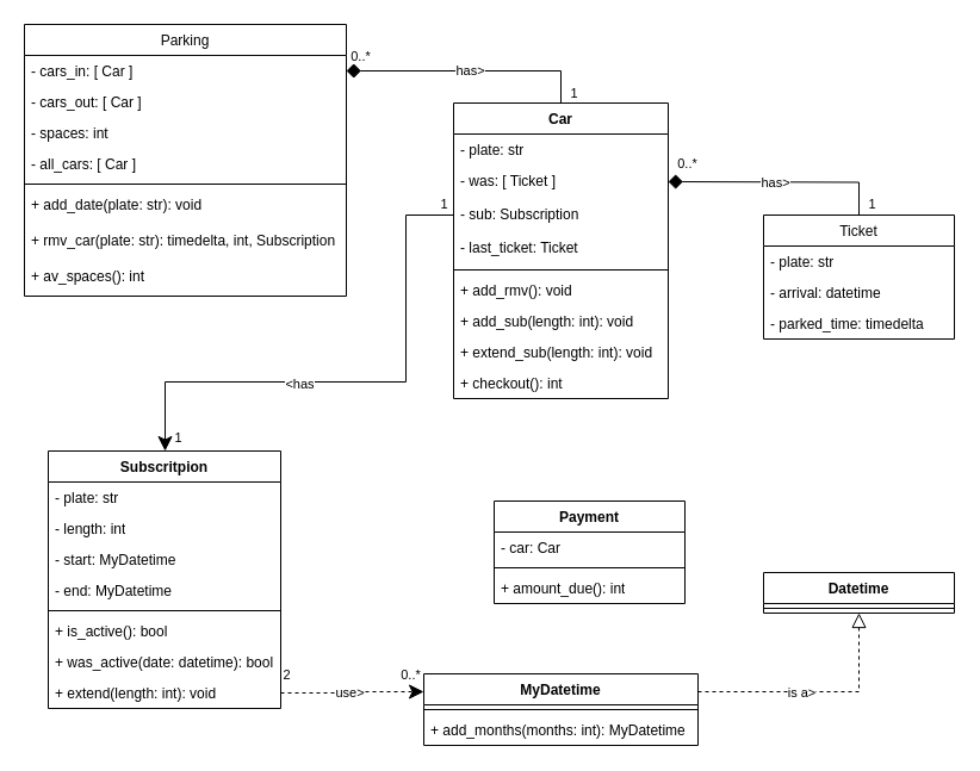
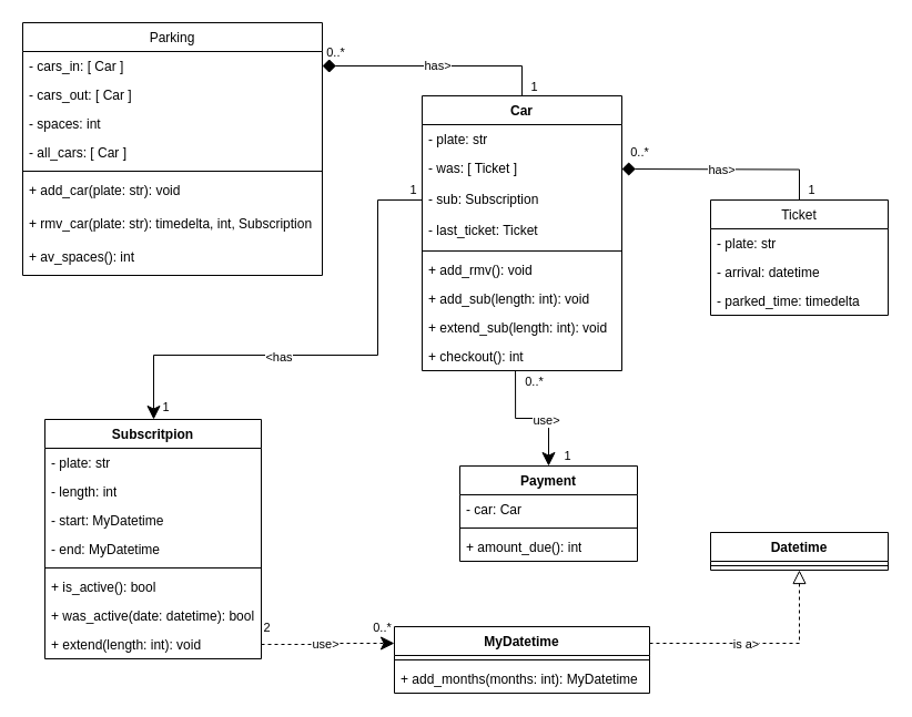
  <mxCell id="0" />
  <mxCell id="1" parent="0" />
  <mxCell id="2" value="Parking" style="swimlane;fontStyle=0;align=center;verticalAlign=top;childLayout=stackLayout;horizontal=1;startSize=26;horizontalStack=0;resizeParent=1;resizeLast=0;collapsible=1;marginBottom=0;rounded=0;shadow=0;strokeWidth=1;" parent="1" vertex="1"><mxGeometry x="20" y="20" width="270" height="228" as="geometry"><mxRectangle x="230" y="140" width="160" height="26" as="alternateBounds" /></mxGeometry></mxCell>
  <mxCell id="3" value="- cars_in: [ Car ]" style="text;align=left;verticalAlign=top;spacingLeft=4;spacingRight=4;overflow=hidden;rotatable=0;points=[[0,0.5],[1,0.5]];portConstraint=eastwest;" parent="2" vertex="1"><mxGeometry y="26" width="270" height="26" as="geometry" /></mxCell>
  <mxCell id="4" value="- cars_out: [ Car ]" style="text;align=left;verticalAlign=top;spacingLeft=4;spacingRight=4;overflow=hidden;rotatable=0;points=[[0,0.5],[1,0.5]];portConstraint=eastwest;" parent="2" vertex="1"><mxGeometry y="52" width="270" height="26" as="geometry" /></mxCell>
  <mxCell id="5" value="- spaces: int" style="text;align=left;verticalAlign=top;spacingLeft=4;spacingRight=4;overflow=hidden;rotatable=0;points=[[0,0.5],[1,0.5]];portConstraint=eastwest;" parent="2" vertex="1"><mxGeometry y="78" width="270" height="26" as="geometry" /></mxCell>
  <mxCell id="6" value="- all_cars: [ Car ]" style="text;align=left;verticalAlign=top;spacingLeft=4;spacingRight=4;overflow=hidden;rotatable=0;points=[[0,0.5],[1,0.5]];portConstraint=eastwest;" parent="2" vertex="1"><mxGeometry y="104" width="270" height="26" as="geometry" /></mxCell>
  <mxCell id="7" value="" style="line;html=1;strokeWidth=1;align=left;verticalAlign=middle;spacingTop=-1;spacingLeft=3;spacingRight=3;rotatable=0;labelPosition=right;points=[];portConstraint=eastwest;" parent="2" vertex="1"><mxGeometry y="130" width="270" height="8" as="geometry" /></mxCell>
- <mxCell id="8" value="+ add_date(plate: str): void" style="text;align=left;verticalAlign=top;spacingLeft=4;spacingRight=4;overflow=hidden;rotatable=0;points=[[0,0.5],[1,0.5]];portConstraint=eastwest;" parent="2" vertex="1"><mxGeometry y="138" width="270" height="30" as="geometry" /></mxCell>
+ <mxCell id="8" value="+ add_car(plate: str): void" style="text;align=left;verticalAlign=top;spacingLeft=4;spacingRight=4;overflow=hidden;rotatable=0;points=[[0,0.5],[1,0.5]];portConstraint=eastwest;" parent="2" vertex="1"><mxGeometry y="138" width="270" height="30" as="geometry" /></mxCell>
  <mxCell id="9" value="+ rmv_car(plate: str): timedelta, int, Subscription" style="text;align=left;verticalAlign=top;spacingLeft=4;spacingRight=4;overflow=hidden;rotatable=0;points=[[0,0.5],[1,0.5]];portConstraint=eastwest;" parent="2" vertex="1"><mxGeometry y="168" width="270" height="30" as="geometry" /></mxCell>
  <mxCell id="10" value="+ av_spaces(): int" style="text;align=left;verticalAlign=top;spacingLeft=4;spacingRight=4;overflow=hidden;rotatable=0;points=[[0,0.5],[1,0.5]];portConstraint=eastwest;" parent="2" vertex="1"><mxGeometry y="198" width="270" height="30" as="geometry" /></mxCell>
  <mxCell id="11" value="Ticket" style="swimlane;fontStyle=0;align=center;verticalAlign=top;childLayout=stackLayout;horizontal=1;startSize=26;horizontalStack=0;resizeParent=1;resizeLast=0;collapsible=1;marginBottom=0;rounded=0;shadow=0;strokeWidth=1;" parent="1" vertex="1"><mxGeometry x="640" y="180" width="160" height="104" as="geometry"><mxRectangle x="230" y="140" width="160" height="26" as="alternateBounds" /></mxGeometry></mxCell>
  <mxCell id="12" value="- plate: str" style="text;align=left;verticalAlign=top;spacingLeft=4;spacingRight=4;overflow=hidden;rotatable=0;points=[[0,0.5],[1,0.5]];portConstraint=eastwest;" parent="11" vertex="1"><mxGeometry y="26" width="160" height="26" as="geometry" /></mxCell>
  <mxCell id="13" value="- arrival: datetime" style="text;align=left;verticalAlign=top;spacingLeft=4;spacingRight=4;overflow=hidden;rotatable=0;points=[[0,0.5],[1,0.5]];portConstraint=eastwest;" parent="11" vertex="1"><mxGeometry y="52" width="160" height="26" as="geometry" /></mxCell>
  <mxCell id="14" value="- parked_time: timedelta" style="text;align=left;verticalAlign=top;spacingLeft=4;spacingRight=4;overflow=hidden;rotatable=0;points=[[0,0.5],[1,0.5]];portConstraint=eastwest;" parent="11" vertex="1"><mxGeometry y="78" width="160" height="26" as="geometry" /></mxCell>
  <mxCell id="15" value="has&amp;gt;" style="edgeStyle=orthogonalEdgeStyle;rounded=0;orthogonalLoop=1;jettySize=auto;html=1;exitX=1;exitY=0.5;exitDx=0;exitDy=0;startArrow=diamond;startFill=1;endArrow=none;endFill=0;entryX=0.5;entryY=0;entryDx=0;entryDy=0;startSize=10;" parent="1" source="3" target="18" edge="1"><mxGeometry relative="1" as="geometry"><mxPoint x="250" y="99" as="sourcePoint" /><mxPoint x="370" y="99" as="targetPoint" /></mxGeometry></mxCell>
  <mxCell id="16" value="0..*" style="edgeLabel;html=1;align=center;verticalAlign=middle;resizable=0;points=[];" parent="15" vertex="1" connectable="0"><mxGeometry x="-0.89" relative="1" as="geometry"><mxPoint y="-13" as="offset" /></mxGeometry></mxCell>
  <mxCell id="17" value="1" style="edgeLabel;html=1;align=center;verticalAlign=middle;resizable=0;points=[];" parent="15" vertex="1" connectable="0"><mxGeometry x="0.912" y="-2" relative="1" as="geometry"><mxPoint x="12" as="offset" /></mxGeometry></mxCell>
  <mxCell id="18" value="Car" style="swimlane;fontStyle=1;align=center;verticalAlign=top;childLayout=stackLayout;horizontal=1;startSize=26;horizontalStack=0;resizeParent=1;resizeParentMax=0;resizeLast=0;collapsible=1;marginBottom=0;whiteSpace=wrap;html=1;" parent="1" vertex="1"><mxGeometry x="380" y="86" width="180" height="248" as="geometry"><mxRectangle x="370" y="310" width="60" height="30" as="alternateBounds" /></mxGeometry></mxCell>
  <mxCell id="19" value="- plate: str" style="text;strokeColor=none;fillColor=none;align=left;verticalAlign=top;spacingLeft=4;spacingRight=4;overflow=hidden;rotatable=0;points=[[0,0.5],[1,0.5]];portConstraint=eastwest;whiteSpace=wrap;html=1;" parent="18" vertex="1"><mxGeometry y="26" width="180" height="26" as="geometry" /></mxCell>
  <mxCell id="20" value="- was: [ Ticket ]" style="text;strokeColor=none;fillColor=none;align=left;verticalAlign=top;spacingLeft=4;spacingRight=4;overflow=hidden;rotatable=0;points=[[0,0.5],[1,0.5]];portConstraint=eastwest;whiteSpace=wrap;html=1;" parent="18" vertex="1"><mxGeometry y="52" width="180" height="28" as="geometry" /></mxCell>
  <mxCell id="21" value="- sub: Subscription" style="text;strokeColor=none;fillColor=none;align=left;verticalAlign=top;spacingLeft=4;spacingRight=4;overflow=hidden;rotatable=0;points=[[0,0.5],[1,0.5]];portConstraint=eastwest;whiteSpace=wrap;html=1;" parent="18" vertex="1"><mxGeometry y="80" width="180" height="28" as="geometry" /></mxCell>
  <mxCell id="22" value="- last_ticket: Ticket" style="text;strokeColor=none;fillColor=none;align=left;verticalAlign=top;spacingLeft=4;spacingRight=4;overflow=hidden;rotatable=0;points=[[0,0.5],[1,0.5]];portConstraint=eastwest;whiteSpace=wrap;html=1;" parent="18" vertex="1"><mxGeometry y="108" width="180" height="28" as="geometry" /></mxCell>
  <mxCell id="23" value="" style="line;strokeWidth=1;fillColor=none;align=left;verticalAlign=middle;spacingTop=-1;spacingLeft=3;spacingRight=3;rotatable=0;labelPosition=right;points=[];portConstraint=eastwest;strokeColor=inherit;" parent="18" vertex="1"><mxGeometry y="136" width="180" height="8" as="geometry" /></mxCell>
  <mxCell id="24" value="+ add_rmv(): void" style="text;strokeColor=none;fillColor=none;align=left;verticalAlign=top;spacingLeft=4;spacingRight=4;overflow=hidden;rotatable=0;points=[[0,0.5],[1,0.5]];portConstraint=eastwest;whiteSpace=wrap;html=1;" parent="18" vertex="1"><mxGeometry y="144" width="180" height="26" as="geometry" /></mxCell>
  <mxCell id="25" value="+ add_sub(length: int): void" style="text;strokeColor=none;fillColor=none;align=left;verticalAlign=top;spacingLeft=4;spacingRight=4;overflow=hidden;rotatable=0;points=[[0,0.5],[1,0.5]];portConstraint=eastwest;whiteSpace=wrap;html=1;" parent="18" vertex="1"><mxGeometry y="170" width="180" height="26" as="geometry" /></mxCell>
  <mxCell id="26" value="+ extend_sub(length: int): void" style="text;strokeColor=none;fillColor=none;align=left;verticalAlign=top;spacingLeft=4;spacingRight=4;overflow=hidden;rotatable=0;points=[[0,0.5],[1,0.5]];portConstraint=eastwest;whiteSpace=wrap;html=1;" parent="18" vertex="1"><mxGeometry y="196" width="180" height="26" as="geometry" /></mxCell>
  <mxCell id="27" value="+ checkout(): int" style="text;strokeColor=none;fillColor=none;align=left;verticalAlign=top;spacingLeft=4;spacingRight=4;overflow=hidden;rotatable=0;points=[[0,0.5],[1,0.5]];portConstraint=eastwest;whiteSpace=wrap;html=1;" parent="18" vertex="1"><mxGeometry y="222" width="180" height="26" as="geometry" /></mxCell>
  <mxCell id="28" style="edgeStyle=orthogonalEdgeStyle;rounded=0;orthogonalLoop=1;jettySize=auto;html=1;entryX=0.5;entryY=0;entryDx=0;entryDy=0;startArrow=diamond;startFill=1;endArrow=none;endFill=0;startSize=10;" parent="1" target="11" edge="1"><mxGeometry relative="1" as="geometry"><mxPoint x="560" y="152" as="sourcePoint" /></mxGeometry></mxCell>
  <mxCell id="29" value="has&amp;gt;" style="edgeLabel;html=1;align=center;verticalAlign=middle;resizable=0;points=[];" parent="28" vertex="1" connectable="0"><mxGeometry x="0.379" y="2" relative="1" as="geometry"><mxPoint x="-40" y="2" as="offset" /></mxGeometry></mxCell>
  <mxCell id="30" value="0..*" style="edgeLabel;html=1;align=center;verticalAlign=middle;resizable=0;points=[];" parent="28" vertex="1" connectable="0"><mxGeometry x="-0.838" y="2" relative="1" as="geometry"><mxPoint y="-14" as="offset" /></mxGeometry></mxCell>
  <mxCell id="31" value="1" style="edgeLabel;html=1;align=center;verticalAlign=middle;resizable=0;points=[];" parent="28" vertex="1" connectable="0"><mxGeometry x="0.896" y="1" relative="1" as="geometry"><mxPoint x="9" as="offset" /></mxGeometry></mxCell>
  <mxCell id="32" value="Subscritpion" style="swimlane;fontStyle=1;align=center;verticalAlign=top;childLayout=stackLayout;horizontal=1;startSize=26;horizontalStack=0;resizeParent=1;resizeParentMax=0;resizeLast=0;collapsible=1;marginBottom=0;whiteSpace=wrap;html=1;" parent="1" vertex="1"><mxGeometry x="40" y="378" width="195" height="216" as="geometry" /></mxCell>
  <mxCell id="33" value="- plate: str" style="text;strokeColor=none;fillColor=none;align=left;verticalAlign=top;spacingLeft=4;spacingRight=4;overflow=hidden;rotatable=0;points=[[0,0.5],[1,0.5]];portConstraint=eastwest;whiteSpace=wrap;html=1;" parent="32" vertex="1"><mxGeometry y="26" width="195" height="26" as="geometry" /></mxCell>
  <mxCell id="34" value="- length: int" style="text;strokeColor=none;fillColor=none;align=left;verticalAlign=top;spacingLeft=4;spacingRight=4;overflow=hidden;rotatable=0;points=[[0,0.5],[1,0.5]];portConstraint=eastwest;whiteSpace=wrap;html=1;" parent="32" vertex="1"><mxGeometry y="52" width="195" height="26" as="geometry" /></mxCell>
  <mxCell id="35" value="- start: MyDatetime" style="text;strokeColor=none;fillColor=none;align=left;verticalAlign=top;spacingLeft=4;spacingRight=4;overflow=hidden;rotatable=0;points=[[0,0.5],[1,0.5]];portConstraint=eastwest;whiteSpace=wrap;html=1;" parent="32" vertex="1"><mxGeometry y="78" width="195" height="26" as="geometry" /></mxCell>
  <mxCell id="36" value="- end: MyDatetime" style="text;strokeColor=none;fillColor=none;align=left;verticalAlign=top;spacingLeft=4;spacingRight=4;overflow=hidden;rotatable=0;points=[[0,0.5],[1,0.5]];portConstraint=eastwest;whiteSpace=wrap;html=1;" parent="32" vertex="1"><mxGeometry y="104" width="195" height="26" as="geometry" /></mxCell>
  <mxCell id="37" style="line;strokeWidth=1;fillColor=none;align=left;verticalAlign=middle;spacingTop=-1;spacingLeft=3;spacingRight=3;rotatable=0;labelPosition=right;points=[];portConstraint=eastwest;strokeColor=inherit;" parent="32" vertex="1"><mxGeometry y="130" width="195" height="8" as="geometry" /></mxCell>
  <mxCell id="38" value="+ is_active(): bool" style="text;strokeColor=none;fillColor=none;align=left;verticalAlign=top;spacingLeft=4;spacingRight=4;overflow=hidden;rotatable=0;points=[[0,0.5],[1,0.5]];portConstraint=eastwest;whiteSpace=wrap;html=1;" parent="32" vertex="1"><mxGeometry y="138" width="195" height="26" as="geometry" /></mxCell>
  <mxCell id="39" value="+ was_active(date: datetime): bool" style="text;strokeColor=none;fillColor=none;align=left;verticalAlign=top;spacingLeft=4;spacingRight=4;overflow=hidden;rotatable=0;points=[[0,0.5],[1,0.5]];portConstraint=eastwest;whiteSpace=wrap;html=1;" parent="32" vertex="1"><mxGeometry y="164" width="195" height="26" as="geometry" /></mxCell>
  <mxCell id="40" value="+ extend(length: int): void" style="text;strokeColor=none;fillColor=none;align=left;verticalAlign=top;spacingLeft=4;spacingRight=4;overflow=hidden;rotatable=0;points=[[0,0.5],[1,0.5]];portConstraint=eastwest;whiteSpace=wrap;html=1;" parent="32" vertex="1"><mxGeometry y="190" width="195" height="26" as="geometry" /></mxCell>
  <mxCell id="41" value="Payment" style="swimlane;fontStyle=1;align=center;verticalAlign=top;childLayout=stackLayout;horizontal=1;startSize=26;horizontalStack=0;resizeParent=1;resizeParentMax=0;resizeLast=0;collapsible=1;marginBottom=0;whiteSpace=wrap;html=1;" parent="1" vertex="1"><mxGeometry x="414" y="420" width="160" height="86" as="geometry" /></mxCell>
  <mxCell id="42" value="- car: Car" style="text;strokeColor=none;fillColor=none;align=left;verticalAlign=top;spacingLeft=4;spacingRight=4;overflow=hidden;rotatable=0;points=[[0,0.5],[1,0.5]];portConstraint=eastwest;whiteSpace=wrap;html=1;" parent="41" vertex="1"><mxGeometry y="26" width="160" height="26" as="geometry" /></mxCell>
  <mxCell id="43" value="" style="line;strokeWidth=1;fillColor=none;align=left;verticalAlign=middle;spacingTop=-1;spacingLeft=3;spacingRight=3;rotatable=0;labelPosition=right;points=[];portConstraint=eastwest;strokeColor=inherit;" parent="41" vertex="1"><mxGeometry y="52" width="160" height="8" as="geometry" /></mxCell>
  <mxCell id="44" value="+ amount_due(): int" style="text;strokeColor=none;fillColor=none;align=left;verticalAlign=top;spacingLeft=4;spacingRight=4;overflow=hidden;rotatable=0;points=[[0,0.5],[1,0.5]];portConstraint=eastwest;whiteSpace=wrap;html=1;" parent="41" vertex="1"><mxGeometry y="60" width="160" height="26" as="geometry" /></mxCell>
  <mxCell id="45" style="edgeStyle=orthogonalEdgeStyle;rounded=0;orthogonalLoop=1;jettySize=auto;html=1;exitX=1;exitY=0.25;exitDx=0;exitDy=0;entryX=0.5;entryY=1;entryDx=0;entryDy=0;endArrow=block;endFill=0;endSize=10;dashed=1;" parent="1" source="47" target="50" edge="1"><mxGeometry relative="1" as="geometry" /></mxCell>
  <mxCell id="46" value="is a&amp;gt;" style="edgeLabel;html=1;align=center;verticalAlign=middle;resizable=0;points=[];" parent="45" vertex="1" connectable="0"><mxGeometry x="-0.142" relative="1" as="geometry"><mxPoint as="offset" /></mxGeometry></mxCell>
  <mxCell id="47" value="MyDatetime" style="swimlane;fontStyle=1;align=center;verticalAlign=top;childLayout=stackLayout;horizontal=1;startSize=26;horizontalStack=0;resizeParent=1;resizeParentMax=0;resizeLast=0;collapsible=1;marginBottom=0;whiteSpace=wrap;html=1;" parent="1" vertex="1"><mxGeometry x="355" y="565" width="230" height="60" as="geometry" /></mxCell>
  <mxCell id="48" value="" style="line;strokeWidth=1;fillColor=none;align=left;verticalAlign=middle;spacingTop=-1;spacingLeft=3;spacingRight=3;rotatable=0;labelPosition=right;points=[];portConstraint=eastwest;strokeColor=inherit;" parent="47" vertex="1"><mxGeometry y="26" width="230" height="8" as="geometry" /></mxCell>
  <mxCell id="49" value="+ add_months(months: int): MyDatetime" style="text;strokeColor=none;fillColor=none;align=left;verticalAlign=top;spacingLeft=4;spacingRight=4;overflow=hidden;rotatable=0;points=[[0,0.5],[1,0.5]];portConstraint=eastwest;whiteSpace=wrap;html=1;" parent="47" vertex="1"><mxGeometry y="34" width="230" height="26" as="geometry" /></mxCell>
  <mxCell id="50" value="Datetime" style="swimlane;fontStyle=1;align=center;verticalAlign=top;childLayout=stackLayout;horizontal=1;startSize=26;horizontalStack=0;resizeParent=1;resizeParentMax=0;resizeLast=0;collapsible=1;marginBottom=0;whiteSpace=wrap;html=1;" parent="1" vertex="1"><mxGeometry x="640" y="480" width="160" height="34" as="geometry" /></mxCell>
  <mxCell id="51" value="" style="line;strokeWidth=1;fillColor=none;align=left;verticalAlign=middle;spacingTop=-1;spacingLeft=3;spacingRight=3;rotatable=0;labelPosition=right;points=[];portConstraint=eastwest;strokeColor=inherit;" parent="50" vertex="1"><mxGeometry y="26" width="160" height="8" as="geometry" /></mxCell>
  <mxCell id="52" style="edgeStyle=orthogonalEdgeStyle;rounded=0;orthogonalLoop=1;jettySize=auto;html=1;exitX=1;exitY=0.5;exitDx=0;exitDy=0;entryX=0;entryY=0.25;entryDx=0;entryDy=0;endSize=10;dashed=1;" parent="1" source="40" target="47" edge="1"><mxGeometry relative="1" as="geometry" /></mxCell>
  <mxCell id="53" value="use&amp;gt;" style="edgeLabel;html=1;align=center;verticalAlign=middle;resizable=0;points=[];" parent="52" vertex="1" connectable="0"><mxGeometry x="-0.052" y="3" relative="1" as="geometry"><mxPoint y="2" as="offset" /></mxGeometry></mxCell>
  <mxCell id="54" value="0..*" style="edgeLabel;html=1;align=center;verticalAlign=middle;resizable=0;points=[];" parent="52" vertex="1" connectable="0"><mxGeometry x="0.803" relative="1" as="geometry"><mxPoint y="-15" as="offset" /></mxGeometry></mxCell>
  <mxCell id="55" value="2" style="edgeLabel;html=1;align=center;verticalAlign=middle;resizable=0;points=[];" parent="52" vertex="1" connectable="0"><mxGeometry x="-0.898" y="2" relative="1" as="geometry"><mxPoint x="-2" y="-14" as="offset" /></mxGeometry></mxCell>
  <mxCell id="56" style="edgeStyle=orthogonalEdgeStyle;rounded=0;orthogonalLoop=1;jettySize=auto;html=1;exitX=0;exitY=0.5;exitDx=0;exitDy=0;endSize=10;" parent="1" source="21" edge="1"><mxGeometry relative="1" as="geometry"><mxPoint x="138" y="378" as="targetPoint" /><Array as="points"><mxPoint x="340" y="180" /><mxPoint x="340" y="320" /><mxPoint x="138" y="320" /></Array></mxGeometry></mxCell>
  <mxCell id="57" value="&amp;lt;has" style="edgeLabel;html=1;align=center;verticalAlign=middle;resizable=0;points=[];" parent="56" vertex="1" connectable="0"><mxGeometry x="0.224" y="1" relative="1" as="geometry"><mxPoint x="-1" as="offset" /></mxGeometry></mxCell>
  <mxCell id="58" value="1" style="edgeLabel;html=1;align=center;verticalAlign=middle;resizable=0;points=[];" parent="56" vertex="1" connectable="0"><mxGeometry x="-0.938" y="1" relative="1" as="geometry"><mxPoint x="5" y="-11" as="offset" /></mxGeometry></mxCell>
  <mxCell id="59" value="1" style="edgeLabel;html=1;align=center;verticalAlign=middle;resizable=0;points=[];" parent="56" vertex="1" connectable="0"><mxGeometry x="0.945" y="-1" relative="1" as="geometry"><mxPoint x="11" as="offset" /></mxGeometry></mxCell>
+ <mxCell id="60" style="edgeStyle=orthogonalEdgeStyle;rounded=0;orthogonalLoop=1;jettySize=auto;html=1;exitX=0.5;exitY=0;exitDx=0;exitDy=0;entryX=0.467;entryY=1.012;entryDx=0;entryDy=0;entryPerimeter=0;endArrow=none;endFill=0;startArrow=classic;startFill=1;startSize=10;" parent="1" source="41" target="27" edge="1"><mxGeometry relative="1" as="geometry" /></mxCell>
+ <mxCell id="61" value="use&amp;gt;" style="edgeLabel;html=1;align=center;verticalAlign=middle;resizable=0;points=[];" parent="60" vertex="1" connectable="0"><mxGeometry x="-0.2" y="1" relative="1" as="geometry"><mxPoint as="offset" /></mxGeometry></mxCell>
+ <mxCell id="62" value="0..*" style="edgeLabel;html=1;align=center;verticalAlign=middle;resizable=0;points=[];" parent="60" vertex="1" connectable="0"><mxGeometry x="0.643" y="-1" relative="1" as="geometry"><mxPoint x="15" y="-11" as="offset" /></mxGeometry></mxCell>
+ <mxCell id="63" value="1" style="edgeLabel;html=1;align=center;verticalAlign=middle;resizable=0;points=[];" parent="60" vertex="1" connectable="0"><mxGeometry x="-0.723" y="-2" relative="1" as="geometry"><mxPoint x="14" y="6" as="offset" /></mxGeometry></mxCell>
